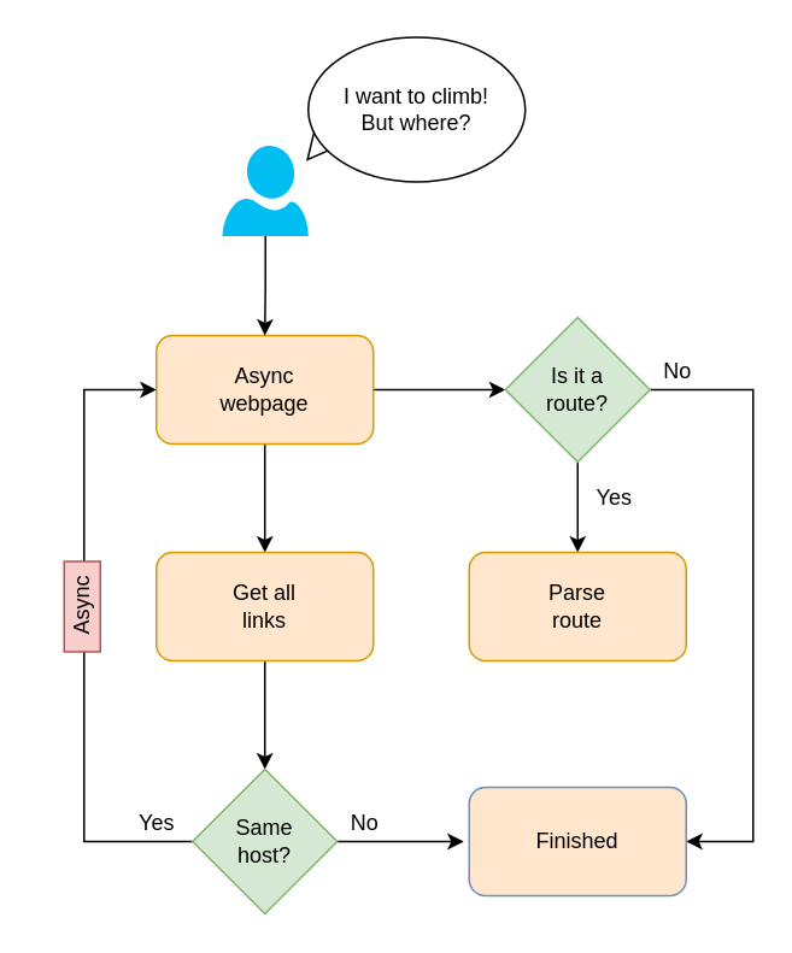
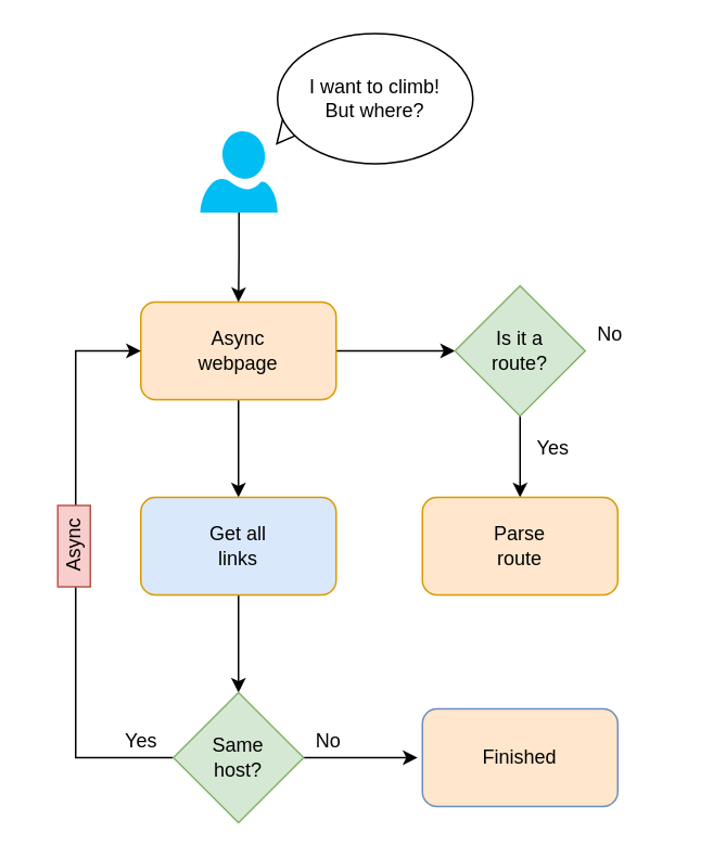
  <mxCell id="0" />
  <mxCell id="1" parent="0" />
  <mxCell id="2" style="edgeStyle=orthogonalEdgeStyle;rounded=0;orthogonalLoop=1;jettySize=auto;html=1;entryX=0.5;entryY=0;entryDx=0;entryDy=0;" edge="1" parent="1" source="4" target="6"><mxGeometry relative="1" as="geometry" /></mxCell>
  <mxCell id="3" style="edgeStyle=orthogonalEdgeStyle;rounded=0;orthogonalLoop=1;jettySize=auto;html=1;entryX=0;entryY=0.5;entryDx=0;entryDy=0;" edge="1" parent="1" source="4" target="9"><mxGeometry relative="1" as="geometry" /></mxCell>
  <mxCell id="4" value="&lt;div&gt;Async&lt;/div&gt;&lt;div&gt; webpage&lt;/div&gt;" style="rounded=1;whiteSpace=wrap;html=1;fillColor=#ffe6cc;strokeColor=#d79b00;" vertex="1" parent="1"><mxGeometry x="86" y="185" width="120" height="60" as="geometry" /></mxCell>
  <mxCell id="5" style="edgeStyle=orthogonalEdgeStyle;rounded=0;orthogonalLoop=1;jettySize=auto;html=1;entryX=0.5;entryY=0;entryDx=0;entryDy=0;" edge="1" parent="1" source="6" target="12"><mxGeometry relative="1" as="geometry" /></mxCell>
- <mxCell id="6" value="&lt;div&gt;Get all &lt;br&gt;&lt;/div&gt;&lt;div&gt;links&lt;/div&gt;" style="rounded=1;whiteSpace=wrap;html=1;fillColor=#ffe6cc;strokeColor=#d79b00;" vertex="1" parent="1"><mxGeometry x="86" y="305" width="120" height="60" as="geometry" /></mxCell>
+ <mxCell id="6" value="&lt;div&gt;Get all &lt;br&gt;&lt;/div&gt;&lt;div&gt;links&lt;/div&gt;" style="rounded=1;whiteSpace=wrap;html=1;fillColor=#dae8fc;strokeColor=#d79b00;" vertex="1" parent="1"><mxGeometry x="86" y="305" width="120" height="60" as="geometry" /></mxCell>
  <mxCell id="7" style="edgeStyle=orthogonalEdgeStyle;rounded=0;orthogonalLoop=1;jettySize=auto;html=1;entryX=0.5;entryY=0;entryDx=0;entryDy=0;" edge="1" parent="1" source="9" target="13"><mxGeometry relative="1" as="geometry"><mxPoint x="319" y="305" as="targetPoint" /></mxGeometry></mxCell>
- <mxCell id="8" style="edgeStyle=orthogonalEdgeStyle;rounded=0;orthogonalLoop=1;jettySize=auto;html=1;entryX=1;entryY=0.5;entryDx=0;entryDy=0;" edge="1" parent="1" source="9" target="14"><mxGeometry relative="1" as="geometry"><Array as="points"><mxPoint x="416" y="215" /><mxPoint x="416" y="465" /></Array></mxGeometry></mxCell>
  <mxCell id="9" value="&lt;div&gt;Is it a &lt;br&gt;&lt;/div&gt;&lt;div&gt;route?&lt;/div&gt;" style="rhombus;whiteSpace=wrap;html=1;fillColor=#d5e8d4;strokeColor=#82b366;" vertex="1" parent="1"><mxGeometry x="279" y="175" width="80" height="80" as="geometry" /></mxCell>
  <mxCell id="10" style="edgeStyle=orthogonalEdgeStyle;rounded=0;orthogonalLoop=1;jettySize=auto;html=1;entryX=0;entryY=0.5;entryDx=0;entryDy=0;" edge="1" parent="1" source="12" target="4"><mxGeometry relative="1" as="geometry"><Array as="points"><mxPoint x="46" y="465" /><mxPoint x="46" y="215" /></Array></mxGeometry></mxCell>
  <mxCell id="11" style="edgeStyle=orthogonalEdgeStyle;rounded=0;orthogonalLoop=1;jettySize=auto;html=1;" edge="1" parent="1" source="12"><mxGeometry relative="1" as="geometry"><mxPoint x="256" y="465" as="targetPoint" /></mxGeometry></mxCell>
  <mxCell id="12" value="&lt;div&gt;Same &lt;br&gt;&lt;/div&gt;&lt;div&gt;host?&lt;/div&gt;" style="rhombus;whiteSpace=wrap;html=1;fillColor=#d5e8d4;strokeColor=#82b366;" vertex="1" parent="1"><mxGeometry x="106" y="425" width="80" height="80" as="geometry" /></mxCell>
  <mxCell id="13" value="&lt;div&gt;Parse&lt;/div&gt;&lt;div&gt;route&lt;br&gt;&lt;/div&gt;" style="rounded=1;whiteSpace=wrap;html=1;fillColor=#ffe6cc;strokeColor=#d79b00;" vertex="1" parent="1"><mxGeometry x="259" y="305" width="120" height="60" as="geometry" /></mxCell>
  <mxCell id="14" value="&lt;div&gt;Finished&lt;/div&gt;" style="rounded=1;whiteSpace=wrap;html=1;fillColor=#ffe6cc;strokeColor=#6c8ebf;" vertex="1" parent="1"><mxGeometry x="259" y="435" width="120" height="60" as="geometry" /></mxCell>
  <mxCell id="15" value="Yes" style="text;html=1;resizable=0;autosize=1;align=center;verticalAlign=middle;points=[];fillColor=none;strokeColor=none;rounded=0;" vertex="1" parent="1"><mxGeometry x="66" y="445" width="40" height="20" as="geometry" /></mxCell>
  <mxCell id="16" value="Yes" style="text;html=1;resizable=0;autosize=1;align=center;verticalAlign=middle;points=[];fillColor=none;strokeColor=none;rounded=0;" vertex="1" parent="1"><mxGeometry x="319" y="265" width="40" height="20" as="geometry" /></mxCell>
  <mxCell id="17" value="&lt;div&gt;No&lt;/div&gt;" style="text;html=1;resizable=0;autosize=1;align=center;verticalAlign=middle;points=[];fillColor=none;strokeColor=none;rounded=0;" vertex="1" parent="1"><mxGeometry x="186" y="445" width="30" height="20" as="geometry" /></mxCell>
  <mxCell id="18" value="&lt;div&gt;No&lt;/div&gt;" style="text;html=1;resizable=0;autosize=1;align=center;verticalAlign=middle;points=[];fillColor=none;strokeColor=none;rounded=0;" vertex="1" parent="1"><mxGeometry x="359" y="195" width="30" height="20" as="geometry" /></mxCell>
  <mxCell id="19" value="Async" style="text;html=1;resizable=0;autosize=1;align=center;verticalAlign=middle;points=[];fillColor=#f8cecc;strokeColor=#b85450;rounded=0;rotation=-90;" vertex="1" parent="1"><mxGeometry x="20" y="325" width="50" height="20" as="geometry" /></mxCell>
  <mxCell id="20" style="edgeStyle=orthogonalEdgeStyle;rounded=0;orthogonalLoop=1;jettySize=auto;html=1;entryX=0.5;entryY=0;entryDx=0;entryDy=0;" edge="1" parent="1" source="21" target="4"><mxGeometry relative="1" as="geometry" /></mxCell>
  <mxCell id="21" value="" style="verticalLabelPosition=bottom;html=1;verticalAlign=top;align=center;strokeColor=none;fillColor=#00BEF2;shape=mxgraph.azure.user;" vertex="1" parent="1"><mxGeometry x="122.5" y="80" width="47.5" height="50" as="geometry" /></mxCell>
  <mxCell id="22" value="" style="group" vertex="1" connectable="0" parent="1"><mxGeometry x="166" y="20" width="124" height="80" as="geometry" /></mxCell>
  <mxCell id="23" value="" style="triangle;whiteSpace=wrap;html=1;rotation=130;" vertex="1" parent="22"><mxGeometry y="50" width="20" height="20" as="geometry" /></mxCell>
  <mxCell id="24" value="I want to climb!&lt;br&gt;But where?" style="ellipse;whiteSpace=wrap;html=1;" vertex="1" parent="22"><mxGeometry x="4" width="120" height="80" as="geometry" /></mxCell>
